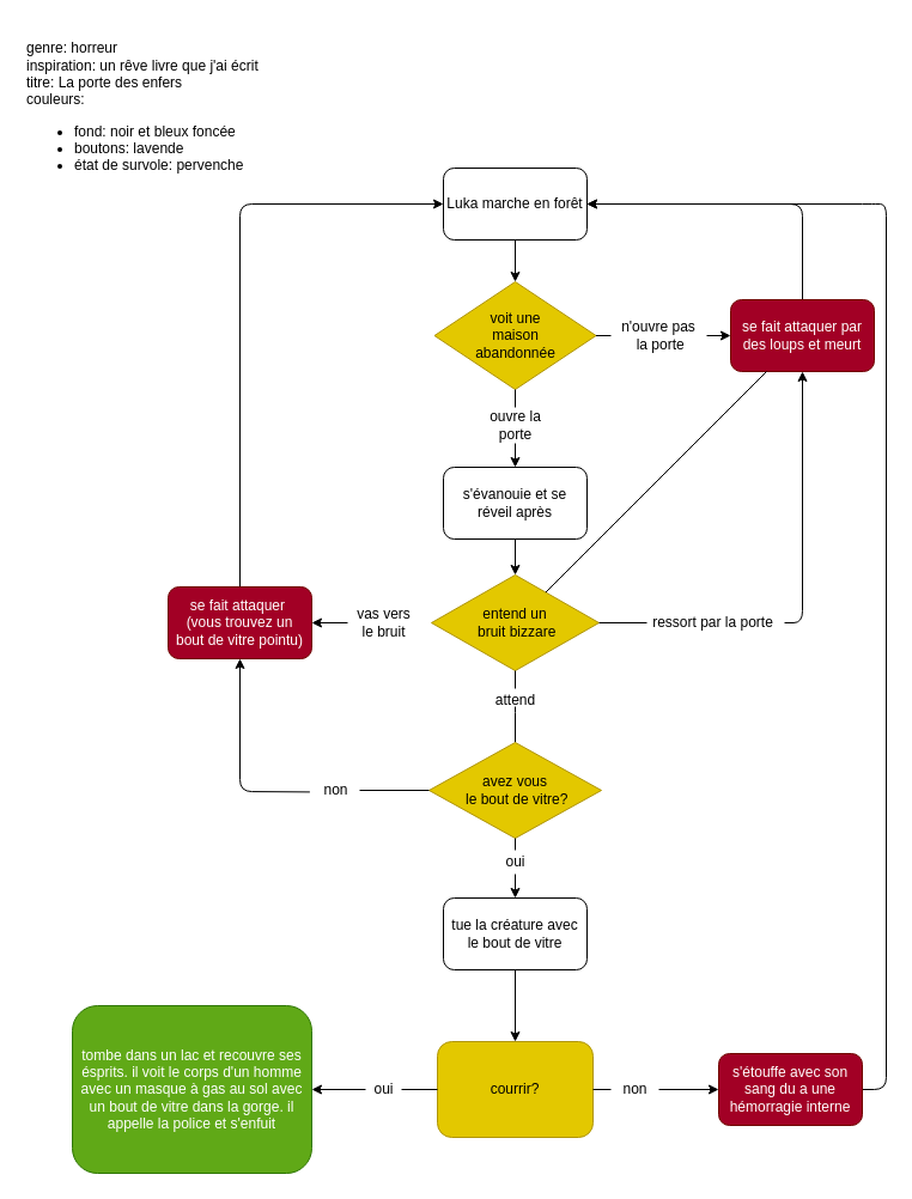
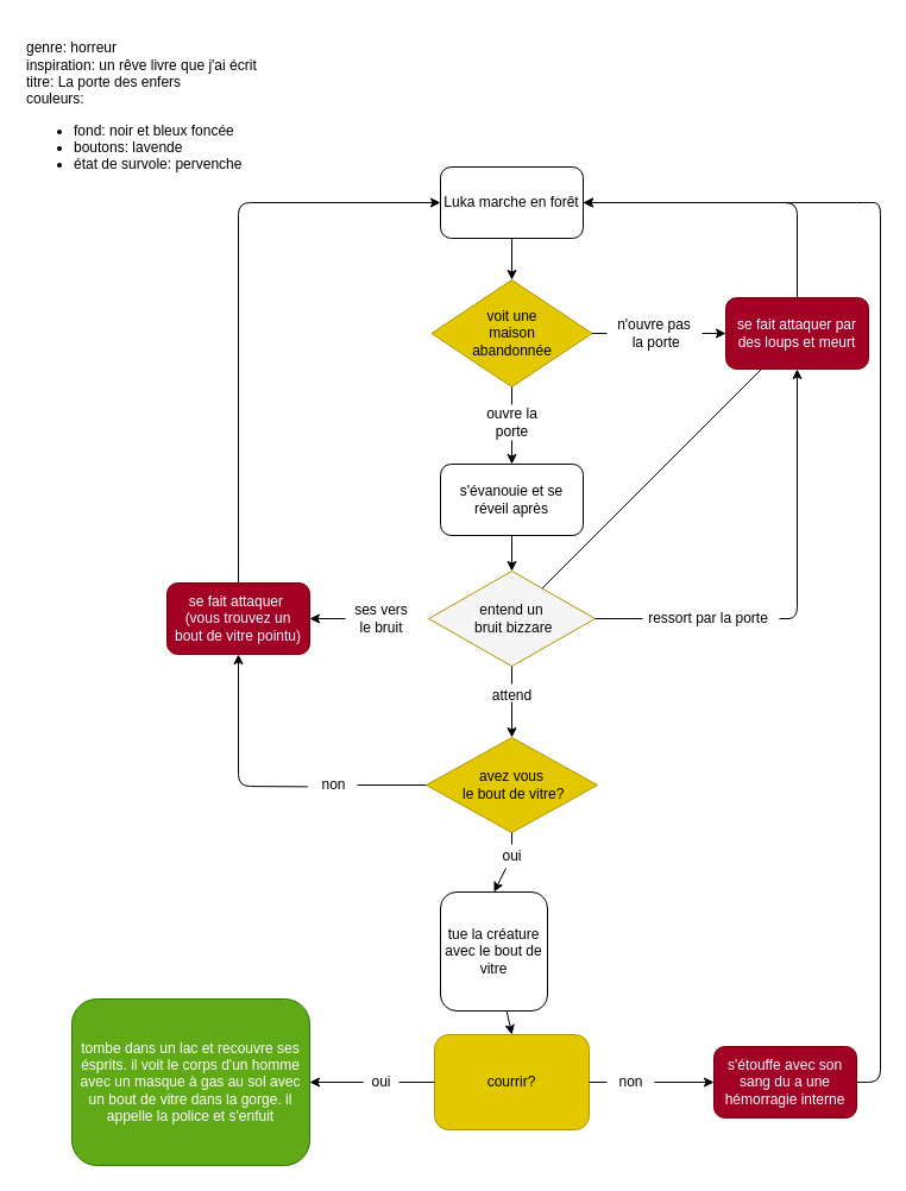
  <mxCell id="0" />
  <mxCell id="1" value="Arrière-plan" style="" parent="0" />
  <mxCell id="2" value="genre: horreur&lt;br&gt;inspiration: un rêve livre que j'ai écrit&lt;br&gt;titre: La porte des enfers&lt;br&gt;couleurs:&amp;nbsp;&lt;br&gt;&lt;ul&gt;&lt;li&gt;fond: noir et bleux foncée&lt;/li&gt;&lt;li&gt;boutons: lavende&lt;/li&gt;&lt;li&gt;état de survole: pervenche&lt;/li&gt;&lt;/ul&gt;" style="text;html=1;align=left;verticalAlign=middle;resizable=0;points=[];autosize=1;strokeColor=none;fillColor=none;" parent="1" vertex="1"><mxGeometry x="20" y="20" width="210" height="150" as="geometry" /></mxCell>
  <mxCell id="3" style="edgeStyle=none;html=1;" parent="1" source="4" target="7" edge="1"><mxGeometry relative="1" as="geometry" /></mxCell>
  <mxCell id="4" value="Luka marche en forêt" style="rounded=1;whiteSpace=wrap;html=1;" parent="1" vertex="1"><mxGeometry x="370" y="140" width="120" height="60" as="geometry" /></mxCell>
  <mxCell id="5" style="edgeStyle=none;html=1;entryX=0;entryY=0.5;entryDx=0;entryDy=0;startArrow=none;" parent="1" source="10" target="9" edge="1"><mxGeometry relative="1" as="geometry" /></mxCell>
  <mxCell id="6" style="edgeStyle=none;html=1;startArrow=none;" parent="1" source="46" target="13" edge="1"><mxGeometry relative="1" as="geometry" /></mxCell>
  <mxCell id="7" value="voit une&lt;br&gt;maison&lt;br&gt;abandonnée" style="rhombus;whiteSpace=wrap;html=1;fillColor=#e3c800;fontColor=#000000;strokeColor=#B09500;" parent="1" vertex="1"><mxGeometry x="362.5" y="235" width="135" height="90" as="geometry" /></mxCell>
  <mxCell id="8" style="edgeStyle=none;html=1;entryX=1;entryY=0.5;entryDx=0;entryDy=0;" parent="1" source="9" target="4" edge="1"><mxGeometry relative="1" as="geometry"><Array as="points"><mxPoint x="670" y="170" /></Array></mxGeometry></mxCell>
  <mxCell id="9" value="se fait attaquer par des loups et meurt" style="rounded=1;whiteSpace=wrap;html=1;fillColor=#a20025;fontColor=#ffffff;strokeColor=#6F0000;" parent="1" vertex="1"><mxGeometry x="610" y="250" width="120" height="60" as="geometry" /></mxCell>
  <mxCell id="10" value="n'ouvre pas&lt;br&gt;&amp;nbsp;la porte" style="text;html=1;strokeColor=none;fillColor=none;align=center;verticalAlign=middle;whiteSpace=wrap;rounded=0;" parent="1" vertex="1"><mxGeometry x="510" y="265" width="80" height="30" as="geometry" /></mxCell>
  <mxCell id="11" value="" style="edgeStyle=none;html=1;entryX=0;entryY=0.5;entryDx=0;entryDy=0;endArrow=none;" parent="1" source="7" target="10" edge="1"><mxGeometry relative="1" as="geometry"><mxPoint x="485" y="280" as="sourcePoint" /><mxPoint x="610" y="280" as="targetPoint" /></mxGeometry></mxCell>
  <mxCell id="12" style="edgeStyle=none;html=1;entryX=0.5;entryY=0;entryDx=0;entryDy=0;" parent="1" source="13" target="16" edge="1"><mxGeometry relative="1" as="geometry" /></mxCell>
  <mxCell id="13" value="s'évanouie et se réveil après" style="rounded=1;whiteSpace=wrap;html=1;" parent="1" vertex="1"><mxGeometry x="370" y="390" width="120" height="60" as="geometry" /></mxCell>
  <mxCell id="14" style="edgeStyle=none;html=1;entryX=0.5;entryY=1;entryDx=0;entryDy=0;startArrow=none;" parent="1" source="17" target="9" edge="1"><mxGeometry relative="1" as="geometry"><Array as="points"><mxPoint x="670" y="520" /></Array></mxGeometry></mxCell>
  <mxCell id="15" style="edgeStyle=none;html=1;entryX=1;entryY=0.5;entryDx=0;entryDy=0;startArrow=none;" parent="1" source="21" target="20" edge="1"><mxGeometry relative="1" as="geometry" /></mxCell>
- <mxCell id="16" value="entend un&lt;br&gt;&amp;nbsp;bruit bizzare" style="rhombus;whiteSpace=wrap;html=1;fillColor=#e3c800;fontColor=#000000;strokeColor=#B09500;" parent="1" vertex="1"><mxGeometry x="360" y="480" width="140" height="80" as="geometry" /></mxCell>
+ <mxCell id="16" value="entend un&lt;br&gt;&amp;nbsp;bruit bizzare" style="rhombus;whiteSpace=wrap;html=1;fillColor=#f5f5f5;fontColor=#000000;strokeColor=#B09500;" parent="1" vertex="1"><mxGeometry x="360" y="480" width="140" height="80" as="geometry" /></mxCell>
  <mxCell id="17" value="ressort par la porte" style="text;html=1;align=center;verticalAlign=middle;resizable=0;points=[];autosize=1;strokeColor=none;fillColor=none;" parent="1" vertex="1"><mxGeometry x="535" y="510" width="120" height="20" as="geometry" /></mxCell>
  <mxCell id="18" value="" style="edgeStyle=none;html=1;endArrow=none;" parent="1" source="16" edge="1"><mxGeometry relative="1" as="geometry"><mxPoint x="500" y="520" as="sourcePoint" /><mxPoint x="540" y="520" as="targetPoint" /><Array as="points" /></mxGeometry></mxCell>
  <mxCell id="19" style="edgeStyle=none;html=1;entryX=0;entryY=0.5;entryDx=0;entryDy=0;" parent="1" source="20" target="4" edge="1"><mxGeometry relative="1" as="geometry"><Array as="points"><mxPoint x="200" y="170" /></Array></mxGeometry></mxCell>
  <mxCell id="20" value="se fait attaquer&amp;nbsp;&lt;br&gt;(vous trouvez un &lt;br&gt;bout de vitre pointu)" style="rounded=1;whiteSpace=wrap;html=1;fillColor=#a20025;fontColor=#ffffff;strokeColor=#6F0000;" parent="1" vertex="1"><mxGeometry x="140" y="490" width="120" height="60" as="geometry" /></mxCell>
- <mxCell id="21" value="vas vers&lt;br&gt;le bruit" style="text;html=1;align=center;verticalAlign=middle;resizable=0;points=[];autosize=1;strokeColor=none;fillColor=none;" parent="1" vertex="1"><mxGeometry x="290" y="505" width="60" height="30" as="geometry" /></mxCell>
+ <mxCell id="21" value="ses vers&lt;br&gt;le bruit" style="text;html=1;align=center;verticalAlign=middle;resizable=0;points=[];autosize=1;strokeColor=none;fillColor=none;" parent="1" vertex="1"><mxGeometry x="290" y="505" width="60" height="30" as="geometry" /></mxCell>
  <mxCell id="22" value="" style="edgeStyle=none;html=1;endArrow=none;" parent="1" source="16" target="9" edge="1"><mxGeometry relative="1" as="geometry"><mxPoint x="360" y="520" as="sourcePoint" /><mxPoint x="280" y="520" as="targetPoint" /></mxGeometry></mxCell>
  <mxCell id="23" style="edgeStyle=none;html=1;entryX=0.5;entryY=0;entryDx=0;entryDy=0;" parent="1" source="24" target="38" edge="1"><mxGeometry relative="1" as="geometry" /></mxCell>
- <mxCell id="24" value="tue la créature avec le bout de vitre&lt;br&gt;" style="rounded=1;whiteSpace=wrap;html=1;" parent="1" vertex="1"><mxGeometry x="370" y="750" width="120" height="60" as="geometry" /></mxCell>
- <mxCell id="25" style="edgeStyle=none;html=1;entryX=0.5;entryY=0;entryDx=0;entryDy=0;endArrow=none;" parent="1" source="34" target="29" edge="1"><mxGeometry relative="1" as="geometry" /></mxCell>
+ <mxCell id="24" value="tue la créature avec le bout de vitre&lt;br&gt;" style="rounded=1;whiteSpace=wrap;html=1;" parent="1" vertex="1"><mxGeometry x="370" y="750" width="90" height="100" as="geometry" /></mxCell>
+ <mxCell id="25" style="edgeStyle=none;html=1;entryX=0.5;entryY=0;entryDx=0;entryDy=0;" parent="1" source="34" target="29" edge="1"><mxGeometry relative="1" as="geometry" /></mxCell>
  <mxCell id="26" value="" style="edgeStyle=none;html=1;endArrow=none;startArrow=none;" parent="1" source="34" edge="1"><mxGeometry relative="1" as="geometry"><mxPoint x="430" y="560" as="sourcePoint" /><mxPoint x="430" y="590" as="targetPoint" /></mxGeometry></mxCell>
  <mxCell id="27" style="edgeStyle=none;html=1;entryX=0.5;entryY=0;entryDx=0;entryDy=0;startArrow=none;" parent="1" source="30" target="24" edge="1"><mxGeometry relative="1" as="geometry" /></mxCell>
  <mxCell id="28" style="edgeStyle=none;html=1;entryX=0.5;entryY=1;entryDx=0;entryDy=0;startArrow=none;exitX=-0.04;exitY=0.57;exitDx=0;exitDy=0;exitPerimeter=0;" parent="1" source="32" target="20" edge="1"><mxGeometry relative="1" as="geometry"><mxPoint x="190" y="660" as="sourcePoint" /><Array as="points"><mxPoint x="200" y="661" /></Array></mxGeometry></mxCell>
  <mxCell id="29" value="avez vous&lt;br&gt;&amp;nbsp;le bout de vitre?" style="rhombus;whiteSpace=wrap;html=1;fillColor=#e3c800;fontColor=#000000;strokeColor=#B09500;" parent="1" vertex="1"><mxGeometry x="358" y="620" width="144" height="80" as="geometry" /></mxCell>
  <mxCell id="30" value="oui" style="text;html=1;align=center;verticalAlign=middle;resizable=0;points=[];autosize=1;strokeColor=none;fillColor=none;" parent="1" vertex="1"><mxGeometry x="415" y="710" width="30" height="20" as="geometry" /></mxCell>
  <mxCell id="31" value="" style="edgeStyle=none;html=1;entryX=0.5;entryY=0;entryDx=0;entryDy=0;endArrow=none;" parent="1" source="29" target="30" edge="1"><mxGeometry relative="1" as="geometry"><mxPoint x="430" y="700" as="sourcePoint" /><mxPoint x="430" y="750" as="targetPoint" /></mxGeometry></mxCell>
  <mxCell id="32" value="non" style="text;html=1;align=center;verticalAlign=middle;resizable=0;points=[];autosize=1;strokeColor=none;fillColor=none;" parent="1" vertex="1"><mxGeometry x="260" y="650" width="40" height="20" as="geometry" /></mxCell>
  <mxCell id="33" value="" style="edgeStyle=none;html=1;endArrow=none;" parent="1" source="29" edge="1"><mxGeometry relative="1" as="geometry"><mxPoint x="358" y="660" as="sourcePoint" /><mxPoint x="300" y="660" as="targetPoint" /><Array as="points" /></mxGeometry></mxCell>
  <mxCell id="34" value="attend" style="text;html=1;align=center;verticalAlign=middle;resizable=0;points=[];autosize=1;strokeColor=none;fillColor=none;" parent="1" vertex="1"><mxGeometry x="405" y="575" width="50" height="20" as="geometry" /></mxCell>
  <mxCell id="35" value="" style="edgeStyle=none;html=1;endArrow=none;" parent="1" source="16" target="34" edge="1"><mxGeometry relative="1" as="geometry"><mxPoint x="430" y="560" as="sourcePoint" /><mxPoint x="430" y="590" as="targetPoint" /></mxGeometry></mxCell>
  <mxCell id="36" style="edgeStyle=none;html=1;startArrow=none;" parent="1" source="41" target="40" edge="1"><mxGeometry relative="1" as="geometry" /></mxCell>
  <mxCell id="37" style="edgeStyle=none;html=1;startArrow=none;" parent="1" source="44" target="43" edge="1"><mxGeometry relative="1" as="geometry" /></mxCell>
  <mxCell id="38" value="courrir?" style="whiteSpace=wrap;html=1;fillColor=#e3c800;fontColor=#000000;strokeColor=#B09500;rounded=1;" parent="1" vertex="1"><mxGeometry x="365" y="870" width="130" height="80" as="geometry" /></mxCell>
  <mxCell id="39" style="edgeStyle=none;html=1;entryX=1;entryY=0.5;entryDx=0;entryDy=0;" parent="1" source="40" target="4" edge="1"><mxGeometry relative="1" as="geometry"><Array as="points"><mxPoint x="740" y="910" /><mxPoint x="740" y="170" /><mxPoint x="730" y="170" /></Array></mxGeometry></mxCell>
  <mxCell id="40" value="&lt;div&gt;&lt;span&gt;s'étouffe avec son sang du a une hémorragie&lt;/span&gt;&lt;span&gt;&amp;nbsp;interne&lt;/span&gt;&lt;/div&gt;" style="rounded=1;whiteSpace=wrap;html=1;align=center;fillColor=#a20025;fontColor=#ffffff;strokeColor=#6F0000;" parent="1" vertex="1"><mxGeometry x="600" y="880" width="120" height="60" as="geometry" /></mxCell>
  <mxCell id="41" value="non" style="text;html=1;align=center;verticalAlign=middle;resizable=0;points=[];autosize=1;strokeColor=none;fillColor=none;" parent="1" vertex="1"><mxGeometry x="510" y="900" width="40" height="20" as="geometry" /></mxCell>
  <mxCell id="42" value="" style="edgeStyle=none;html=1;endArrow=none;" parent="1" source="38" target="41" edge="1"><mxGeometry relative="1" as="geometry"><mxPoint x="495" y="910" as="sourcePoint" /><mxPoint x="580" y="910" as="targetPoint" /></mxGeometry></mxCell>
  <mxCell id="43" value="tombe dans un lac et recouvre ses ésprits. il voit le corps d'un homme avec un masque à gas au sol avec un bout de vitre dans la gorge. il appelle la police et s'enfuit" style="rounded=1;whiteSpace=wrap;html=1;fillColor=#60a917;fontColor=#ffffff;strokeColor=#2D7600;" parent="1" vertex="1"><mxGeometry x="60" y="840" width="200" height="140" as="geometry" /></mxCell>
  <mxCell id="44" value="oui" style="text;html=1;align=center;verticalAlign=middle;resizable=0;points=[];autosize=1;strokeColor=none;fillColor=none;" parent="1" vertex="1"><mxGeometry x="305" y="900" width="30" height="20" as="geometry" /></mxCell>
  <mxCell id="45" value="" style="edgeStyle=none;html=1;endArrow=none;" parent="1" source="38" target="44" edge="1"><mxGeometry relative="1" as="geometry"><mxPoint x="365" y="910" as="sourcePoint" /><mxPoint x="270" y="910" as="targetPoint" /></mxGeometry></mxCell>
  <mxCell id="46" value="ouvre la &lt;br&gt;porte" style="text;html=1;align=center;verticalAlign=middle;resizable=0;points=[];autosize=1;strokeColor=none;fillColor=none;" parent="1" vertex="1"><mxGeometry x="400" y="340" width="60" height="30" as="geometry" /></mxCell>
  <mxCell id="47" value="" style="edgeStyle=none;html=1;endArrow=none;" parent="1" source="7" target="46" edge="1"><mxGeometry relative="1" as="geometry"><mxPoint x="430" y="325" as="sourcePoint" /><mxPoint x="430" y="390" as="targetPoint" /></mxGeometry></mxCell>
